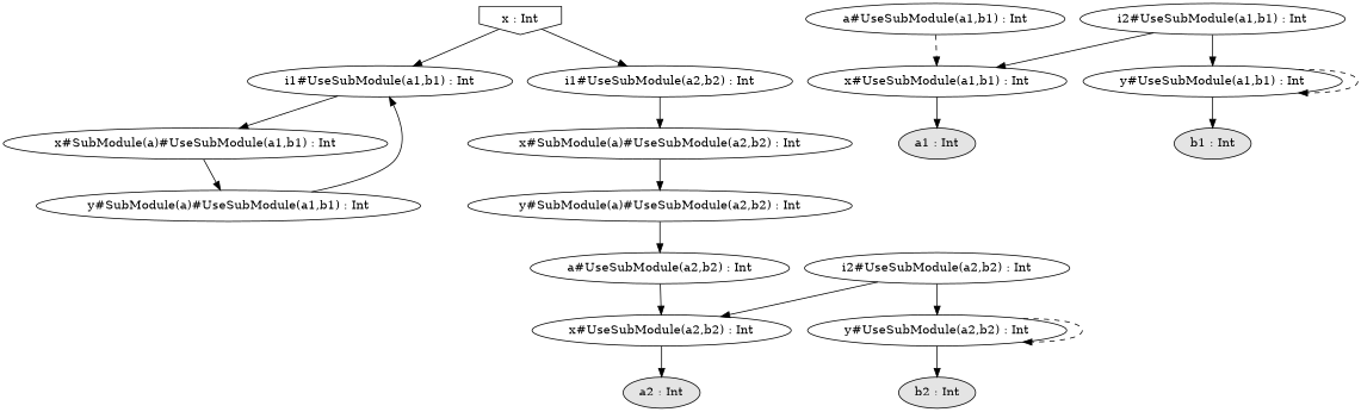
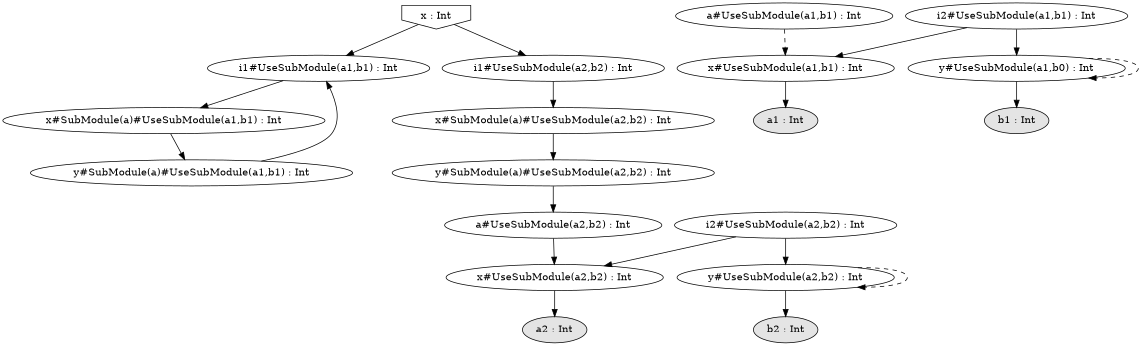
  digraph {
    n1 [label="x : Int" shape=invhouse]
    n2 [label="i1#UseSubModule(a1,b1) : Int"]
    n3 [label="i1#UseSubModule(a2,b2) : Int"]
    n4 [label="x#SubModule(a)#UseSubModule(a1,b1) : Int"]
    n5 [label="x#SubModule(a)#UseSubModule(a2,b2) : Int"]
    n6 [label="y#SubModule(a)#UseSubModule(a1,b1) : Int"]
    n7 [label="a#UseSubModule(a1,b1) : Int"]
    n8 [label="x#UseSubModule(a1,b1) : Int"]
    n9 [fillcolor="#e4e4e4" label="a1 : Int" style=filled]
    n10 [label="i2#UseSubModule(a1,b1) : Int"]
-   n11 [label="y#UseSubModule(a1,b1) : Int"]
+   n11 [label="y#UseSubModule(a1,b0) : Int"]
    n12 [fillcolor="#e4e4e4" label="b1 : Int" style=filled]
    n13 [label="y#SubModule(a)#UseSubModule(a2,b2) : Int"]
    n14 [label="a#UseSubModule(a2,b2) : Int"]
    n15 [label="x#UseSubModule(a2,b2) : Int"]
    n16 [fillcolor="#e4e4e4" label="a2 : Int" style=filled]
    n17 [label="i2#UseSubModule(a2,b2) : Int"]
    n18 [label="y#UseSubModule(a2,b2) : Int"]
    n19 [fillcolor="#e4e4e4" label="b2 : Int" style=filled]
    n1 -> n2
    n1 -> n3
    n2 -> n4
    n3 -> n5
    n4 -> n6
    n5 -> n13
    n6 -> n2
    n7 -> n8 [style=dashed]
    n8 -> n9
    n10 -> n8
    n10 -> n11
    n11 -> n11 [style=dashed]
    n11 -> n12
    n13 -> n14
    n14 -> n15
    n15 -> n16
    n17 -> n15
    n17 -> n18
    n18 -> n18 [style=dashed]
    n18 -> n19
  }
